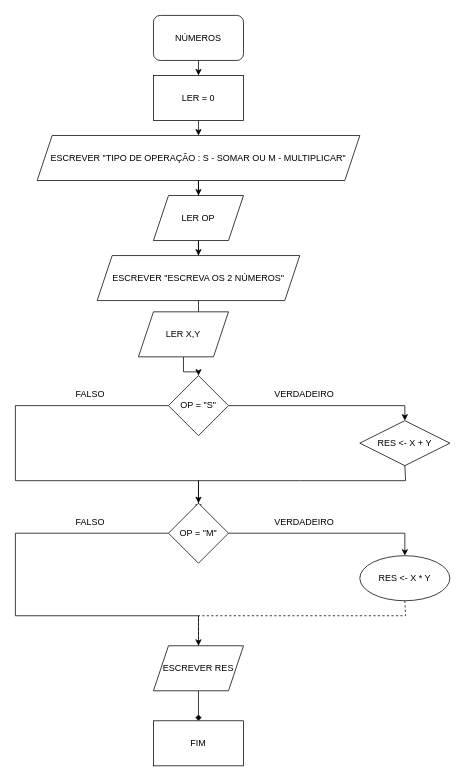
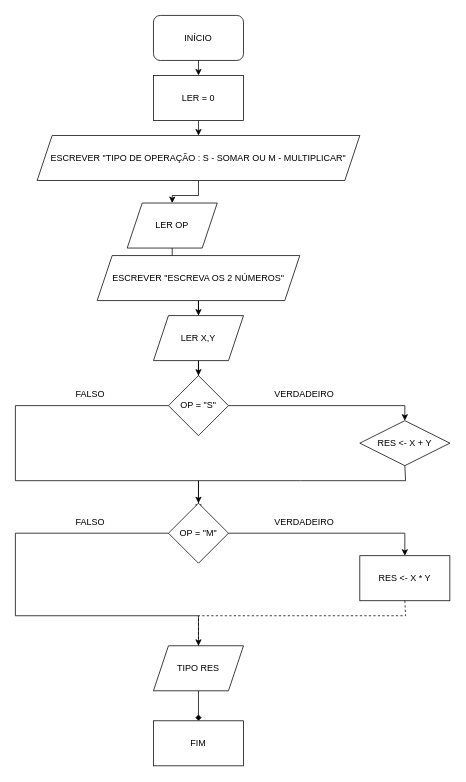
  <mxCell id="0" />
  <mxCell id="1" parent="0" />
- <mxCell id="2" value="NÚMEROS" style="rounded=1;whiteSpace=wrap;html=1;" vertex="1" parent="1"><mxGeometry x="204" width="120" height="60" as="geometry" y="20" /></mxCell>
+ <mxCell id="2" value="INÍCIO" style="rounded=1;whiteSpace=wrap;html=1;" vertex="1" parent="1"><mxGeometry x="204" width="120" height="60" as="geometry" y="20" /></mxCell>
  <mxCell id="3" style="edgeStyle=orthogonalEdgeStyle;rounded=0;orthogonalLoop=1;jettySize=auto;html=1;entryX=0.5;entryY=0;entryDx=0;entryDy=0;" edge="1" parent="1" source="4" target="6"><mxGeometry relative="1" as="geometry" /></mxCell>
  <mxCell id="4" value="ESCREVER &quot;TIPO DE OPERAÇÃO : S - SOMAR OU M - MULTIPLICAR&quot;" style="shape=parallelogram;perimeter=parallelogramPerimeter;whiteSpace=wrap;html=1;fixedSize=1;" vertex="1" parent="1"><mxGeometry x="49" y="180" width="430" height="60" as="geometry" /></mxCell>
  <mxCell id="5" style="edgeStyle=orthogonalEdgeStyle;rounded=0;orthogonalLoop=1;jettySize=auto;html=1;" edge="1" parent="1" source="6" target="8"><mxGeometry relative="1" as="geometry" /></mxCell>
- <mxCell id="6" value="LER OP" style="shape=parallelogram;perimeter=parallelogramPerimeter;whiteSpace=wrap;html=1;fixedSize=1;" vertex="1" parent="1"><mxGeometry x="204" y="260" width="120" height="60" as="geometry" /></mxCell>
+ <mxCell id="6" value="LER OP" style="shape=parallelogram;perimeter=parallelogramPerimeter;whiteSpace=wrap;html=1;fixedSize=1;" vertex="1" parent="1"><mxGeometry x="169" y="270" width="120" height="60" as="geometry" /></mxCell>
  <mxCell id="7" style="edgeStyle=orthogonalEdgeStyle;rounded=0;orthogonalLoop=1;jettySize=auto;html=1;entryX=0.5;entryY=0;entryDx=0;entryDy=0;" edge="1" parent="1" source="8" target="10"><mxGeometry relative="1" as="geometry" /></mxCell>
  <mxCell id="8" value="ESCREVER &quot;ESCREVA OS 2 NÚMEROS&quot;" style="shape=parallelogram;perimeter=parallelogramPerimeter;whiteSpace=wrap;html=1;fixedSize=1;" vertex="1" parent="1"><mxGeometry x="129" y="340" width="270" height="60" as="geometry" /></mxCell>
  <mxCell id="9" style="edgeStyle=orthogonalEdgeStyle;rounded=0;orthogonalLoop=1;jettySize=auto;html=1;entryX=0.5;entryY=0;entryDx=0;entryDy=0;" edge="1" parent="1" source="10" target="12"><mxGeometry relative="1" as="geometry" /></mxCell>
- <mxCell id="10" value="LER X,Y" style="shape=parallelogram;perimeter=parallelogramPerimeter;whiteSpace=wrap;html=1;fixedSize=1;" vertex="1" parent="1"><mxGeometry x="184" y="415" width="120" height="60" as="geometry" /></mxCell>
+ <mxCell id="10" value="LER X,Y" style="shape=parallelogram;perimeter=parallelogramPerimeter;whiteSpace=wrap;html=1;fixedSize=1;" vertex="1" parent="1"><mxGeometry x="204" y="420" width="120" height="60" as="geometry" /></mxCell>
  <mxCell id="11" value="" style="edgeStyle=orthogonalEdgeStyle;rounded=0;orthogonalLoop=1;jettySize=auto;html=1;entryX=0.5;entryY=0;entryDx=0;entryDy=0;exitX=1;exitY=0.5;exitDx=0;exitDy=0;" edge="1" parent="1" source="12" target="13"><mxGeometry relative="1" as="geometry"><mxPoint x="320" y="510" as="sourcePoint" /><Array as="points"><mxPoint x="539" y="540" /></Array></mxGeometry></mxCell>
  <mxCell id="12" value="OP = &quot;S&quot;" style="rhombus;whiteSpace=wrap;html=1;" vertex="1" parent="1"><mxGeometry x="224" y="500" width="80" height="80" as="geometry" /></mxCell>
  <mxCell id="13" value="RES &amp;lt;- X + Y" style="rhombus;whiteSpace=wrap;html=1;" vertex="1" parent="1"><mxGeometry x="479" y="560" width="120" height="60" as="geometry" /></mxCell>
  <mxCell id="14" value="VERDADEIRO" style="text;html=1;strokeColor=none;fillColor=none;align=center;verticalAlign=middle;whiteSpace=wrap;rounded=0;" vertex="1" parent="1"><mxGeometry x="360" y="510" width="90" height="30" as="geometry" /></mxCell>
  <mxCell id="15" value="" style="edgeStyle=orthogonalEdgeStyle;rounded=0;orthogonalLoop=1;jettySize=auto;html=1;exitX=0;exitY=0.5;exitDx=0;exitDy=0;entryX=0.5;entryY=0;entryDx=0;entryDy=0;" edge="1" parent="1" source="12"><mxGeometry relative="1" as="geometry"><mxPoint x="224" y="540" as="sourcePoint" /><mxPoint x="264" y="680" as="targetPoint" /><Array as="points"><mxPoint x="224" y="540" /><mxPoint x="20" y="540" /><mxPoint x="20" y="640" /><mxPoint x="264" y="640" /></Array></mxGeometry></mxCell>
  <mxCell id="16" value="FALSO" style="text;html=1;strokeColor=none;fillColor=none;align=center;verticalAlign=middle;whiteSpace=wrap;rounded=0;" vertex="1" parent="1"><mxGeometry x="90" y="510" width="60" height="30" as="geometry" /></mxCell>
  <mxCell id="17" value="" style="edgeStyle=orthogonalEdgeStyle;rounded=0;orthogonalLoop=1;jettySize=auto;html=1;entryX=0.5;entryY=0;entryDx=0;entryDy=0;exitX=1;exitY=0.5;exitDx=0;exitDy=0;" edge="1" parent="1" source="18" target="20"><mxGeometry relative="1" as="geometry"><mxPoint x="320" y="690" as="sourcePoint" /><mxPoint x="580" y="690" as="targetPoint" /><Array as="points"><mxPoint x="539" y="710" /></Array></mxGeometry></mxCell>
  <mxCell id="18" value="OP = &quot;M&quot;" style="rhombus;whiteSpace=wrap;html=1;" vertex="1" parent="1"><mxGeometry x="224" y="670" width="80" height="80" as="geometry" /></mxCell>
  <mxCell id="19" value="" style="endArrow=classic;html=1;rounded=0;exitX=0.5;exitY=1;exitDx=0;exitDy=0;entryX=0.5;entryY=0;entryDx=0;entryDy=0;" edge="1" parent="1" source="13" target="18"><mxGeometry width="50" height="50" relative="1" as="geometry"><mxPoint x="240" y="450" as="sourcePoint" /><mxPoint x="290" y="650" as="targetPoint" /><Array as="points"><mxPoint x="540" y="640" /><mxPoint x="400" y="640" /><mxPoint x="264" y="640" /></Array></mxGeometry></mxCell>
- <mxCell id="20" value="RES &amp;lt;- X * Y" style="ellipse;whiteSpace=wrap;html=1;" vertex="1" parent="1"><mxGeometry x="479" y="740" width="120" height="60" as="geometry" /></mxCell>
+ <mxCell id="20" value="RES &amp;lt;- X * Y" style="whiteSpace=wrap;html=1;" vertex="1" parent="1"><mxGeometry x="479" y="740" width="120" height="60" as="geometry" /></mxCell>
  <mxCell id="21" value="VERDADEIRO" style="text;html=1;strokeColor=none;fillColor=none;align=center;verticalAlign=middle;whiteSpace=wrap;rounded=0;" vertex="1" parent="1"><mxGeometry x="360" y="680" width="90" height="30" as="geometry" /></mxCell>
  <mxCell id="22" value="" style="edgeStyle=orthogonalEdgeStyle;rounded=0;orthogonalLoop=1;jettySize=auto;html=1;exitX=0;exitY=0.5;exitDx=0;exitDy=0;entryX=0.5;entryY=0;entryDx=0;entryDy=0;" edge="1" parent="1" source="18"><mxGeometry relative="1" as="geometry"><mxPoint x="224" y="710" as="sourcePoint" /><mxPoint x="264" y="870" as="targetPoint" /><Array as="points"><mxPoint x="224" y="710" /><mxPoint x="20" y="710" /><mxPoint x="20" y="820" /><mxPoint x="264" y="820" /></Array></mxGeometry></mxCell>
  <mxCell id="23" value="FALSO" style="text;html=1;strokeColor=none;fillColor=none;align=center;verticalAlign=middle;whiteSpace=wrap;rounded=0;" vertex="1" parent="1"><mxGeometry x="90" y="680" width="60" height="30" as="geometry" /></mxCell>
  <mxCell id="24" value="" style="endArrow=classic;html=1;rounded=0;entryX=0.5;entryY=0;entryDx=0;entryDy=0;exitX=0.5;exitY=1;exitDx=0;exitDy=0;dashed=1;" edge="1" parent="1" source="20" target="26"><mxGeometry width="50" height="50" relative="1" as="geometry"><mxPoint x="543" y="780" as="sourcePoint" /><mxPoint x="267" y="850" as="targetPoint" /><Array as="points"><mxPoint x="540" y="820" /><mxPoint x="400" y="820" /><mxPoint x="264" y="820" /></Array></mxGeometry></mxCell>
  <mxCell id="25" style="edgeStyle=orthogonalEdgeStyle;rounded=0;orthogonalLoop=1;jettySize=auto;html=1;entryX=0.5;entryY=0;entryDx=0;entryDy=0;endArrow=diamond;" edge="1" parent="1" source="26" target="27"><mxGeometry relative="1" as="geometry" /></mxCell>
- <mxCell id="26" value="ESCREVER RES" style="shape=parallelogram;perimeter=parallelogramPerimeter;whiteSpace=wrap;html=1;fixedSize=1;" vertex="1" parent="1"><mxGeometry x="204" y="860" width="120" height="60" as="geometry" /></mxCell>
+ <mxCell id="26" value="TIPO RES" style="shape=parallelogram;perimeter=parallelogramPerimeter;whiteSpace=wrap;html=1;fixedSize=1;" vertex="1" parent="1"><mxGeometry x="204" y="860" width="120" height="60" as="geometry" /></mxCell>
  <mxCell id="27" value="FIM" style="whiteSpace=wrap;html=1;rounded=0;" vertex="1" parent="1"><mxGeometry x="204" y="960" width="120" height="60" as="geometry" /></mxCell>
  <mxCell id="28" value="LER = 0" style="rounded=0;whiteSpace=wrap;html=1;" vertex="1" parent="1"><mxGeometry x="204" y="100" width="120" height="60" as="geometry" /></mxCell>
  <mxCell id="29" value="" style="endArrow=classic;html=1;rounded=0;exitX=0.5;exitY=1;exitDx=0;exitDy=0;entryX=0.5;entryY=0;entryDx=0;entryDy=0;" edge="1" parent="1" source="2" target="28"><mxGeometry width="50" height="50" relative="1" as="geometry"><mxPoint x="240" y="350" as="sourcePoint" /><mxPoint x="290" y="300" as="targetPoint" /></mxGeometry></mxCell>
  <mxCell id="30" value="" style="endArrow=classic;html=1;rounded=0;exitX=0.5;exitY=1;exitDx=0;exitDy=0;entryX=0.5;entryY=0;entryDx=0;entryDy=0;" edge="1" parent="1" source="28" target="4"><mxGeometry width="50" height="50" relative="1" as="geometry"><mxPoint x="240" y="350" as="sourcePoint" /><mxPoint x="290" y="300" as="targetPoint" /></mxGeometry></mxCell>
